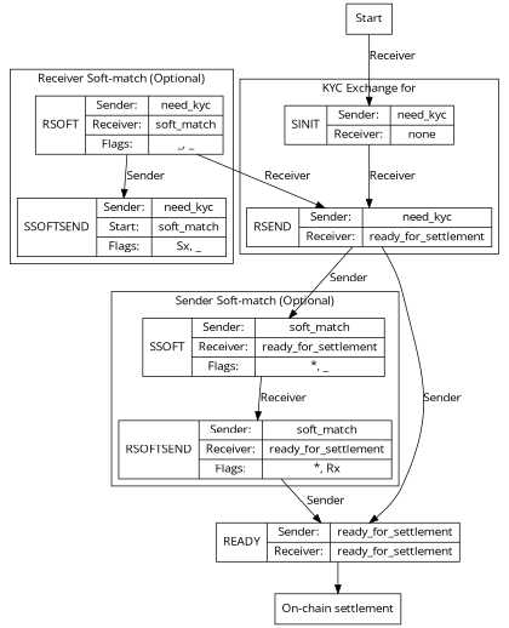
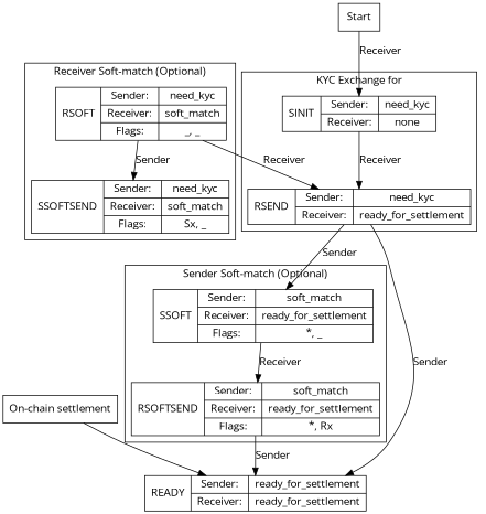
  digraph {
    concentrate=True
    fontname="Open Sans"
    rankdir=TB
    node [fontname="Open Sans" shape=record]
    edge [fontname="Open Sans"]
    n1 [label="SINIT\n|{Sender:|Receiver:}|{{need_kyc}|{none}}"]
    n2 [label="RSEND\n|{Sender:|Receiver:}|{{need_kyc}|{ready_for_settlement}}"]
    n3 [label="RSOFT\n|{Sender:|Receiver:|Flags:}|{{need_kyc}|{soft_match}|{_, _}}"]
-   n4 [label="SSOFTSEND\n|{Sender:|Start:|Flags:}|{{need_kyc}|{soft_match}|{Sx, _}}"]
+   n4 [label="SSOFTSEND\n|{Sender:|Receiver:|Flags:}|{{need_kyc}|{soft_match}|{Sx, _}}"]
    n5 [label="SSOFT\n|{Sender:|Receiver:|Flags:}|{{soft_match}|{ready_for_settlement}|{*, _}}"]
    n6 [label="RSOFTSEND\n|{Sender:|Receiver:|Flags:}|{{soft_match}|{ready_for_settlement}|{*, Rx}}"]
    n7 [fillcolor=red label="READY\n|{Sender:|Receiver:}|{{ready_for_settlement}|{ready_for_settlement}}"]
    n8 [label=Start]
    n9 [label="On-chain settlement"]
    subgraph cluster_1 {
      label="KYC Exchange for"
      n1
      n2
    }
    subgraph cluster_2 {
      label="Receiver Soft-match (Optional)"
      n3
      n4
    }
    subgraph cluster_3 {
      label="Sender Soft-match (Optional)"
      n5
      n6
    }
    n1 -> n2 [label=Receiver]
    n1 -> n3 [label=Receiver]
    n2 -> n5 [label=Sender]
    n2 -> n7 [label=Sender]
    n3 -> n2 [label=Receiver]
    n3 -> n4 [label=Sender]
    n5 -> n6 [label=Receiver]
    n6 -> n7 [label=Sender]
-   n7 -> n9
+   n9 -> n7
    n8 -> n1 [label=Receiver]
  }
